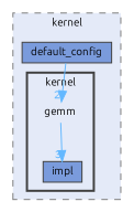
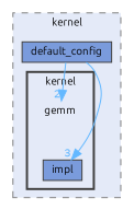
  digraph {
    compound=true
    fontname=Ubuntu
    node [fontname=Ubuntu fontsize=10 shape=box color=grey25 fillcolor="#7a9bdc" style=filled]
    edge [color=steelblue1 fontcolor=steelblue1 fontname=Ubuntu fontsize=10 labeldistance=1.5 labelfontname=Helvetica labelfontsize=10]
    n1 [height=0.2 label=gemm shape=plaintext width=0.4 color="" fillcolor="" style=""]
    n2 [height=0.2 label=impl width=0.4]
    n3 [height=0.2 label=default_config width=0.4]
    subgraph cluster_1 {
      bgcolor="#e4eaf8"
      fontsize=10
      label=kernel
      pencolor=grey50
      style="filled,dashed"
      n3
      subgraph cluster_2 {
        bgcolor="#e4eaf8"
        fontsize=10
        label=kernel
        pencolor=grey25
        style="filled,bold"
        n1
        n2
      }
    }
-   n1 -> n2 [headlabel=3]
+   n3 -> n2 [headlabel=3]
    n3 -> n1 [headlabel=2]
  }
